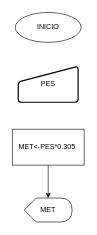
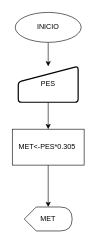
  <mxCell id="0" />
  <mxCell id="1" parent="0" />
+ <mxCell id="2" value="" style="edgeStyle=orthogonalEdgeStyle;rounded=0;orthogonalLoop=1;jettySize=auto;html=1;" edge="1" parent="1" source="3" target="8"><mxGeometry relative="1" as="geometry" /></mxCell>
  <mxCell id="3" value="INICIO" style="ellipse;whiteSpace=wrap;html=1;" parent="1" vertex="1"><mxGeometry x="25" y="20" width="110" height="50" as="geometry" /></mxCell>
  <mxCell id="4" value="" style="edgeStyle=none;rounded=0;orthogonalLoop=1;jettySize=auto;html=1;" parent="1" source="5" target="6" edge="1"><mxGeometry relative="1" as="geometry" /></mxCell>
  <mxCell id="5" value="MET&amp;lt;-PES*0.305&amp;nbsp;" style="whiteSpace=wrap;html=1;" parent="1" vertex="1"><mxGeometry x="20" y="215" width="120" height="60" as="geometry" /></mxCell>
- <mxCell id="6" value="MET" style="shape=display;whiteSpace=wrap;html=1;" parent="1" vertex="1"><mxGeometry x="40" y="330" width="80" height="40" as="geometry" /></mxCell>
+ <mxCell id="6" value="MET" style="shape=display;whiteSpace=wrap;html=1;" parent="1" vertex="1"><mxGeometry x="40" y="345" width="80" height="40" as="geometry" /></mxCell>
+ <mxCell id="7" value="" style="edgeStyle=orthogonalEdgeStyle;rounded=0;orthogonalLoop=1;jettySize=auto;html=1;" edge="1" parent="1" source="8" target="5"><mxGeometry relative="1" as="geometry" /></mxCell>
  <mxCell id="8" value="&lt;span&gt;PES&lt;/span&gt;" style="html=1;strokeWidth=2;shape=manualInput;whiteSpace=wrap;rounded=1;size=26;arcSize=11;" vertex="1" parent="1"><mxGeometry x="30" y="110" width="100" height="60" as="geometry" /></mxCell>
